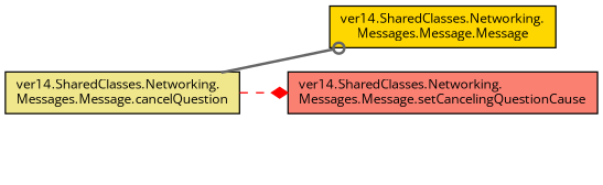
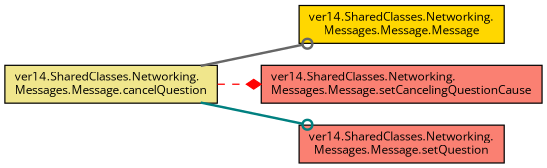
  digraph {
    rankdir=LR
    fontname="Open Sans"
    node [color=black fillcolor=salmon fontname="Open Sans" fontsize=10 shape=record style=filled]
    edge [fontname="Open Sans" fontsize=10 labelfontname=Helvetica labelfontsize=10 style=bold arrowhead=odot]
    n1 [fillcolor=khaki fontcolor=black height=0.2 label="ver14.SharedClasses.Networking.\lMessages.Message.cancelQuestion" width=0.4]
    n2 [fillcolor=gold height=0.2 label="ver14.SharedClasses.Networking.\lMessages.Message.Message" width=0.4]
    n3 [height=0.2 label="ver14.SharedClasses.Networking.\lMessages.Message.setCancelingQuestionCause" width=0.4]
+   n4 [height=0.2 label="ver14.SharedClasses.Networking.\lMessages.Message.setQuestion" width=0.4]
    n1 -> n2 [color=gray40]
    n1 -> n3 [color=red style=dashed arrowhead=diamond]
+   n1 -> n4 [color=teal]
  }
